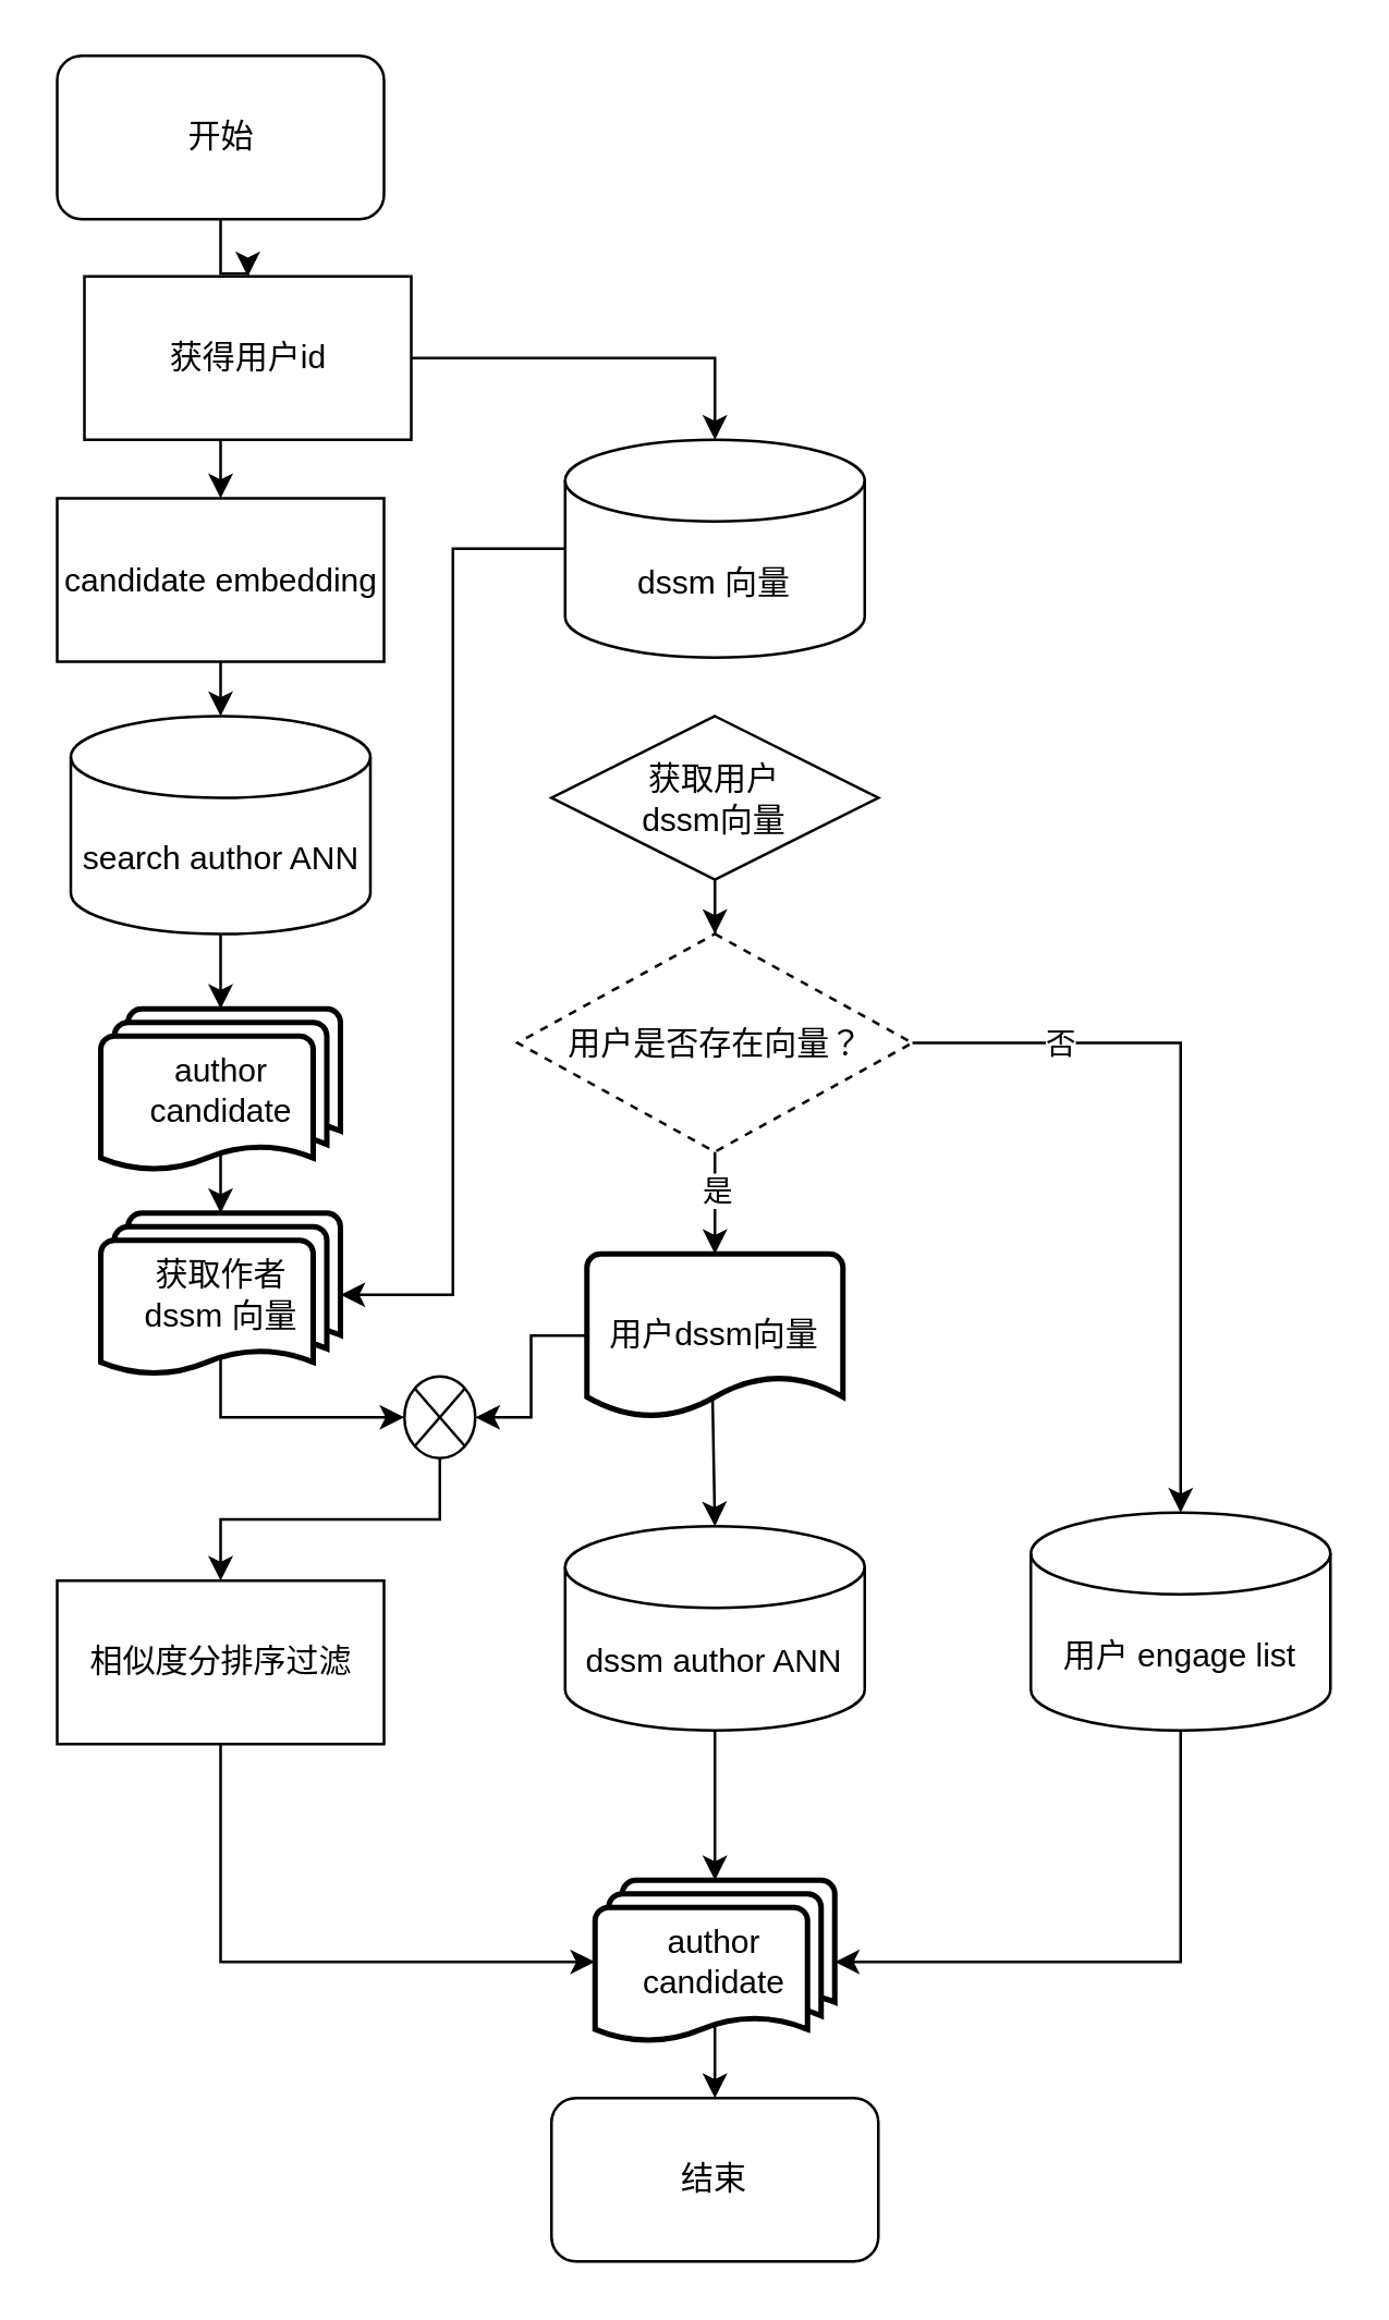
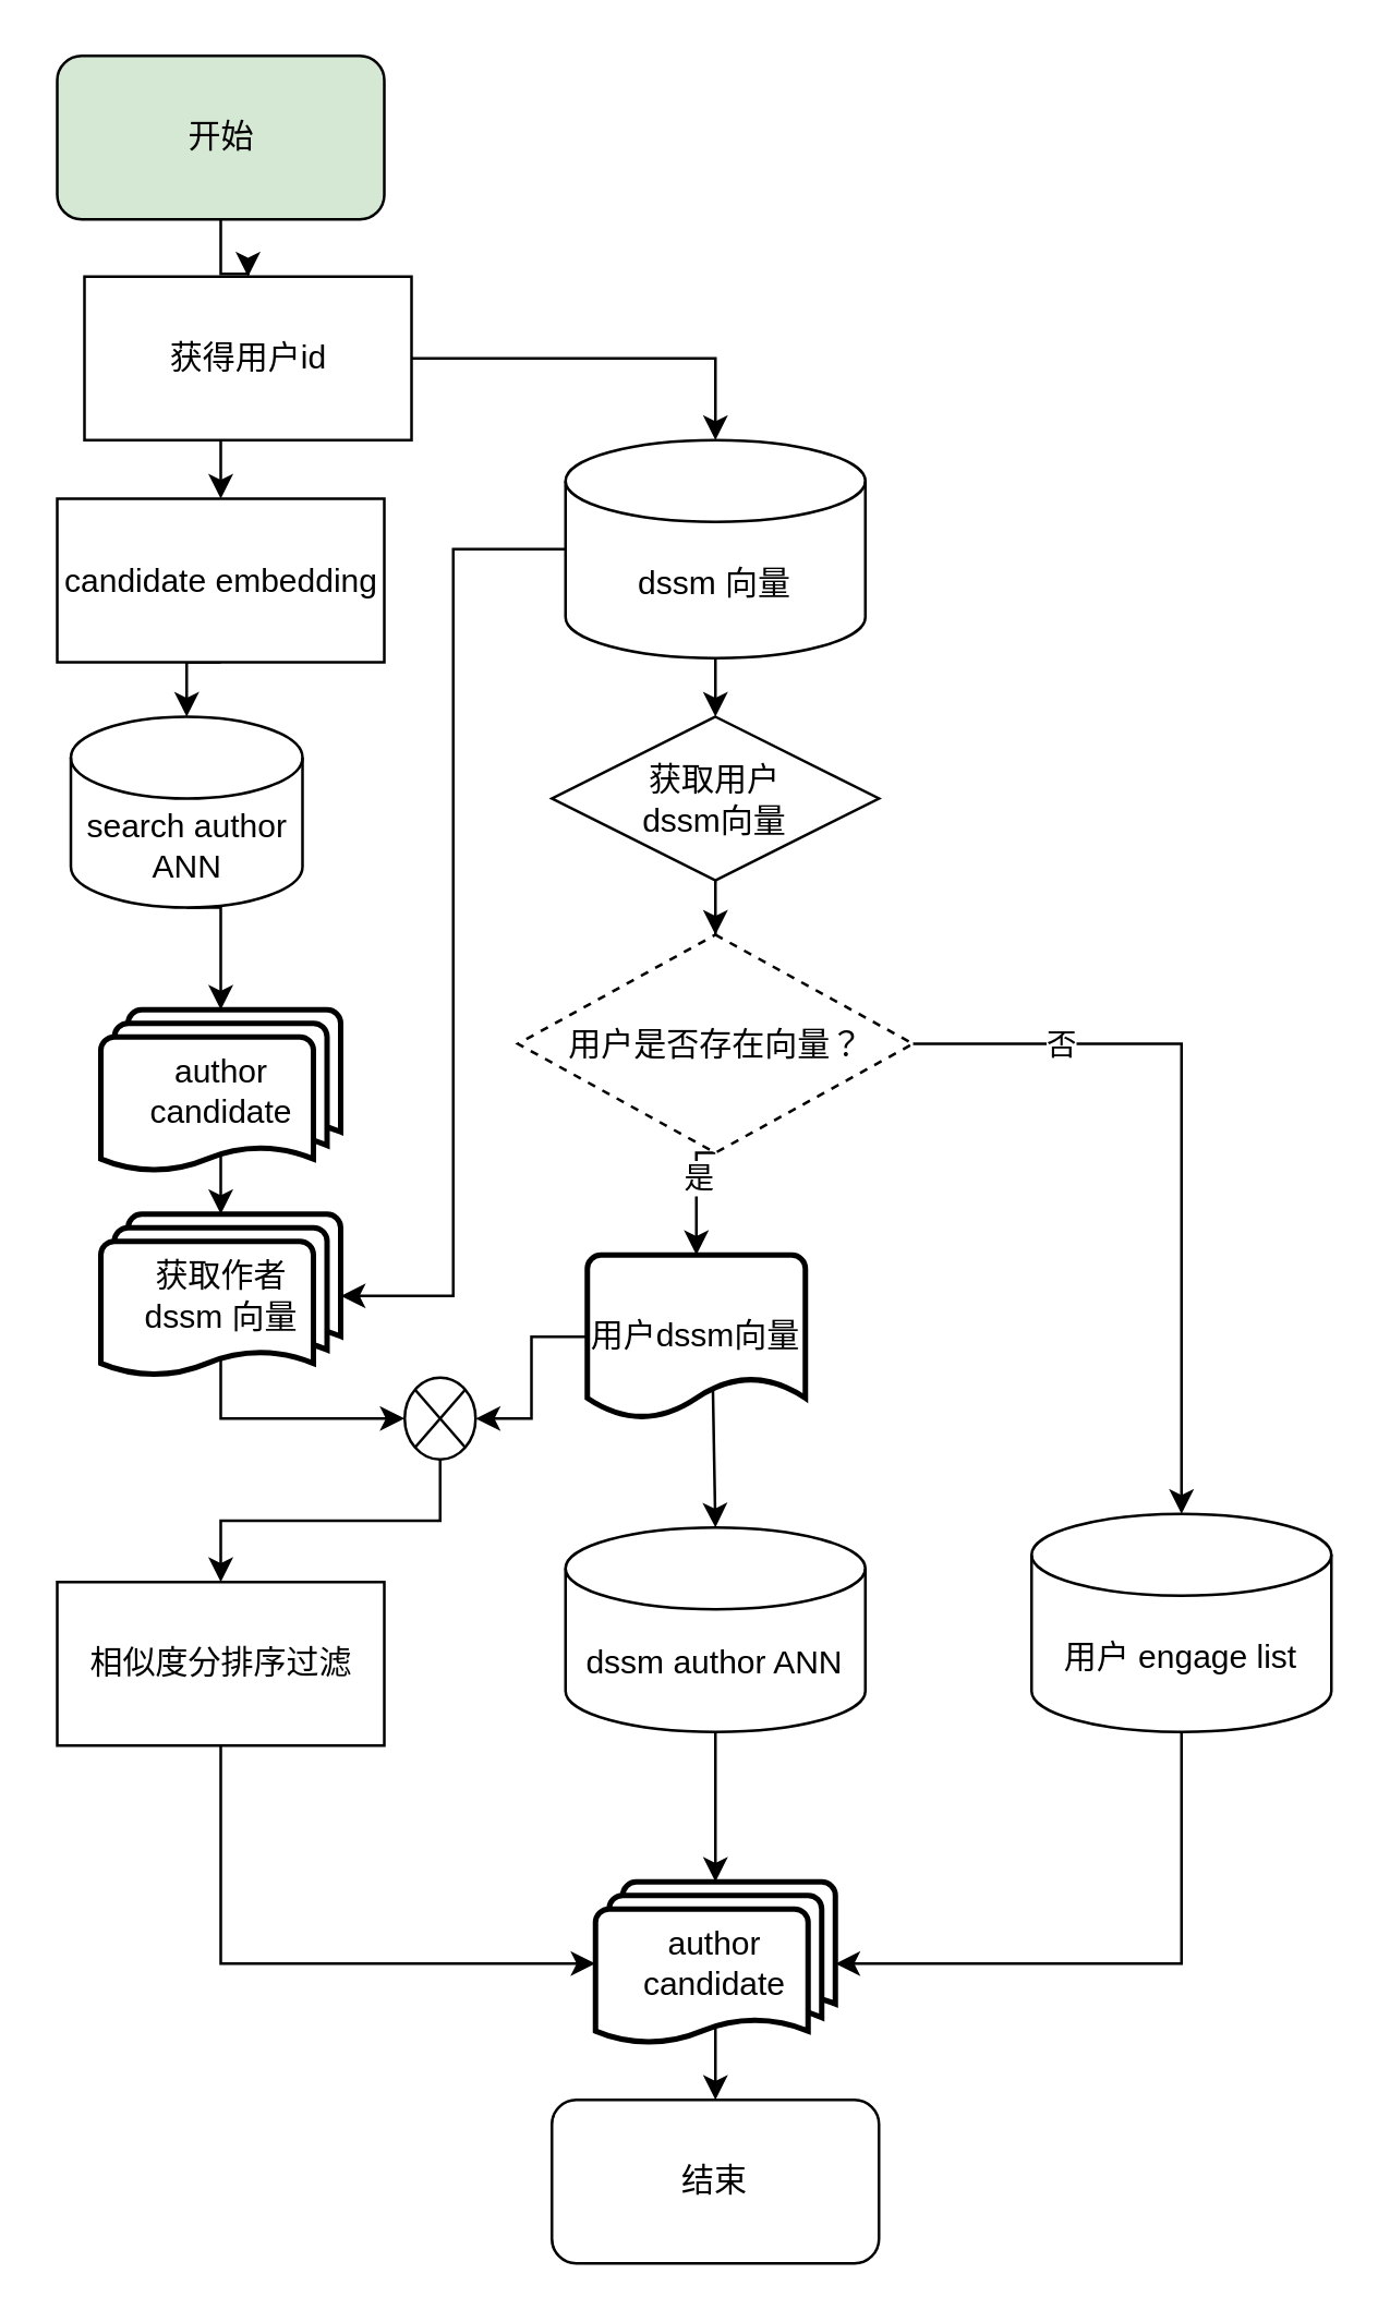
  <mxCell id="0" />
  <mxCell id="1" parent="0" />
  <mxCell id="2" style="edgeStyle=orthogonalEdgeStyle;rounded=0;orthogonalLoop=1;jettySize=auto;html=1;exitX=0.5;exitY=1;exitDx=0;exitDy=0;" edge="1" parent="1" source="3" target="13"><mxGeometry relative="1" as="geometry" /></mxCell>
- <mxCell id="3" value="开始" style="rounded=1;whiteSpace=wrap;html=1;" vertex="1" parent="1"><mxGeometry x="20.5" y="20" width="120" height="60" as="geometry" /></mxCell>
+ <mxCell id="3" value="开始" style="rounded=1;whiteSpace=wrap;html=1;fillColor=#d5e8d4;" vertex="1" parent="1"><mxGeometry x="20.5" y="20" width="120" height="60" as="geometry" /></mxCell>
  <mxCell id="4" style="edgeStyle=orthogonalEdgeStyle;rounded=0;orthogonalLoop=1;jettySize=auto;html=1;exitX=0.5;exitY=1;exitDx=0;exitDy=0;exitPerimeter=0;entryX=1;entryY=0.5;entryDx=0;entryDy=0;entryPerimeter=0;" edge="1" parent="1" source="5" target="38"><mxGeometry relative="1" as="geometry" /></mxCell>
  <mxCell id="5" value="用户 engage list" style="shape=cylinder3;whiteSpace=wrap;html=1;boundedLbl=1;backgroundOutline=1;size=15;" vertex="1" parent="1"><mxGeometry x="378" y="555" width="110" height="80" as="geometry" /></mxCell>
  <mxCell id="6" style="edgeStyle=orthogonalEdgeStyle;rounded=0;orthogonalLoop=1;jettySize=auto;html=1;exitX=1;exitY=0.5;exitDx=0;exitDy=0;entryX=0.5;entryY=0;entryDx=0;entryDy=0;entryPerimeter=0;" edge="1" parent="1" source="10" target="5"><mxGeometry relative="1" as="geometry" /></mxCell>
  <mxCell id="7" value="否" style="edgeLabel;html=1;align=center;verticalAlign=middle;resizable=0;points=[];" vertex="1" connectable="0" parent="6"><mxGeometry x="-0.347" y="-18" relative="1" as="geometry"><mxPoint x="-34.5" y="-18" as="offset" /></mxGeometry></mxCell>
  <mxCell id="8" style="edgeStyle=orthogonalEdgeStyle;rounded=0;orthogonalLoop=1;jettySize=auto;html=1;exitX=0.5;exitY=1;exitDx=0;exitDy=0;entryX=0.5;entryY=0;entryDx=0;entryDy=0;entryPerimeter=0;" edge="1" parent="1" source="10" target="36"><mxGeometry relative="1" as="geometry" /></mxCell>
  <mxCell id="9" value="是" style="edgeLabel;html=1;align=center;verticalAlign=middle;resizable=0;points=[];" vertex="1" connectable="0" parent="8"><mxGeometry x="-0.275" relative="1" as="geometry"><mxPoint as="offset" /></mxGeometry></mxCell>
  <mxCell id="10" value="用户是否存在向量？" style="rhombus;whiteSpace=wrap;html=1;dashed=1;" vertex="1" parent="1"><mxGeometry x="189.5" y="342.5" width="145" height="80" as="geometry" /></mxCell>
  <mxCell id="11" style="edgeStyle=orthogonalEdgeStyle;rounded=0;orthogonalLoop=1;jettySize=auto;html=1;exitX=0.5;exitY=1;exitDx=0;exitDy=0;entryX=0.5;entryY=0;entryDx=0;entryDy=0;" edge="1" parent="1" source="13" target="16"><mxGeometry relative="1" as="geometry"><mxPoint x="80.5" y="200" as="targetPoint" /></mxGeometry></mxCell>
  <mxCell id="12" style="edgeStyle=orthogonalEdgeStyle;rounded=0;orthogonalLoop=1;jettySize=auto;html=1;exitX=1;exitY=0.5;exitDx=0;exitDy=0;entryX=0.5;entryY=0;entryDx=0;entryDy=0;entryPerimeter=0;" edge="1" parent="1" source="13" target="25"><mxGeometry relative="1" as="geometry" /></mxCell>
  <mxCell id="13" value="获得用户id" style="rounded=0;whiteSpace=wrap;html=1;" vertex="1" parent="1"><mxGeometry x="30.5" y="101" width="120" height="60" as="geometry" /></mxCell>
  <mxCell id="14" value="结束" style="rounded=1;whiteSpace=wrap;html=1;" vertex="1" parent="1"><mxGeometry x="202" y="770" width="120" height="60" as="geometry" /></mxCell>
  <mxCell id="15" style="edgeStyle=orthogonalEdgeStyle;rounded=0;orthogonalLoop=1;jettySize=auto;html=1;exitX=0.5;exitY=1;exitDx=0;exitDy=0;entryX=0.5;entryY=0;entryDx=0;entryDy=0;entryPerimeter=0;" edge="1" parent="1" source="16" target="18"><mxGeometry relative="1" as="geometry" /></mxCell>
  <mxCell id="16" value="candidate embedding" style="rounded=0;whiteSpace=wrap;html=1;" vertex="1" parent="1"><mxGeometry x="20.5" y="182.5" width="120" height="60" as="geometry" /></mxCell>
  <mxCell id="17" style="edgeStyle=orthogonalEdgeStyle;rounded=0;orthogonalLoop=1;jettySize=auto;html=1;exitX=0.5;exitY=1;exitDx=0;exitDy=0;exitPerimeter=0;entryX=0.5;entryY=0;entryDx=0;entryDy=0;entryPerimeter=0;" edge="1" parent="1" source="18" target="20"><mxGeometry relative="1" as="geometry" /></mxCell>
- <mxCell id="18" value="search author ANN" style="shape=cylinder3;whiteSpace=wrap;html=1;boundedLbl=1;backgroundOutline=1;size=15;" vertex="1" parent="1"><mxGeometry x="25.5" y="262.5" width="110" height="80" as="geometry" /></mxCell>
+ <mxCell id="18" value="search author ANN" style="shape=cylinder3;whiteSpace=wrap;html=1;boundedLbl=1;backgroundOutline=1;size=15;" vertex="1" parent="1"><mxGeometry x="25.5" y="262.5" width="85" height="70" as="geometry" /></mxCell>
  <mxCell id="19" style="edgeStyle=orthogonalEdgeStyle;rounded=0;orthogonalLoop=1;jettySize=auto;html=1;exitX=0.5;exitY=0.88;exitDx=0;exitDy=0;exitPerimeter=0;entryX=0.5;entryY=0;entryDx=0;entryDy=0;entryPerimeter=0;" edge="1" parent="1" source="20" target="22"><mxGeometry relative="1" as="geometry" /></mxCell>
  <mxCell id="20" value="author candidate" style="strokeWidth=2;html=1;shape=mxgraph.flowchart.multi-document;whiteSpace=wrap;" vertex="1" parent="1"><mxGeometry x="36.5" y="370" width="88" height="60" as="geometry" /></mxCell>
  <mxCell id="21" style="edgeStyle=orthogonalEdgeStyle;rounded=0;orthogonalLoop=1;jettySize=auto;html=1;exitX=0.5;exitY=0.88;exitDx=0;exitDy=0;exitPerimeter=0;entryX=0;entryY=0.5;entryDx=0;entryDy=0;entryPerimeter=0;" edge="1" parent="1" source="22" target="27"><mxGeometry relative="1" as="geometry"><Array as="points"><mxPoint x="81" y="520" /></Array></mxGeometry></mxCell>
  <mxCell id="22" value="获取作者&lt;br&gt;dssm 向量" style="strokeWidth=2;html=1;shape=mxgraph.flowchart.multi-document;whiteSpace=wrap;" vertex="1" parent="1"><mxGeometry x="36.5" y="445" width="88" height="60" as="geometry" /></mxCell>
  <mxCell id="23" style="edgeStyle=orthogonalEdgeStyle;rounded=0;orthogonalLoop=1;jettySize=auto;html=1;exitX=0;exitY=0.5;exitDx=0;exitDy=0;exitPerimeter=0;entryX=1;entryY=0.5;entryDx=0;entryDy=0;entryPerimeter=0;" edge="1" parent="1" source="25" target="22"><mxGeometry relative="1" as="geometry" /></mxCell>
+ <mxCell id="24" style="edgeStyle=orthogonalEdgeStyle;rounded=0;orthogonalLoop=1;jettySize=auto;html=1;exitX=0.5;exitY=1;exitDx=0;exitDy=0;exitPerimeter=0;entryX=0.5;entryY=0;entryDx=0;entryDy=0;" edge="1" parent="1" source="25" target="31"><mxGeometry relative="1" as="geometry" /></mxCell>
  <mxCell id="25" value="dssm 向量" style="shape=cylinder3;whiteSpace=wrap;html=1;boundedLbl=1;backgroundOutline=1;size=15;" vertex="1" parent="1"><mxGeometry x="207" y="161" width="110" height="80" as="geometry" /></mxCell>
  <mxCell id="26" style="edgeStyle=orthogonalEdgeStyle;rounded=0;orthogonalLoop=1;jettySize=auto;html=1;exitX=0.5;exitY=1;exitDx=0;exitDy=0;exitPerimeter=0;" edge="1" parent="1" source="27" target="29"><mxGeometry relative="1" as="geometry" /></mxCell>
  <mxCell id="27" value="" style="verticalLabelPosition=bottom;verticalAlign=top;html=1;shape=mxgraph.flowchart.or;" vertex="1" parent="1"><mxGeometry x="148" y="505" width="26" height="30" as="geometry" /></mxCell>
  <mxCell id="28" style="edgeStyle=orthogonalEdgeStyle;rounded=0;orthogonalLoop=1;jettySize=auto;html=1;exitX=0.5;exitY=1;exitDx=0;exitDy=0;entryX=0;entryY=0.5;entryDx=0;entryDy=0;entryPerimeter=0;" edge="1" parent="1" source="29" target="38"><mxGeometry relative="1" as="geometry" /></mxCell>
  <mxCell id="29" value="相似度分排序过滤" style="rounded=0;whiteSpace=wrap;html=1;" vertex="1" parent="1"><mxGeometry x="20.5" y="580" width="120" height="60" as="geometry" /></mxCell>
  <mxCell id="30" style="edgeStyle=orthogonalEdgeStyle;rounded=0;orthogonalLoop=1;jettySize=auto;html=1;exitX=0.5;exitY=1;exitDx=0;exitDy=0;" edge="1" parent="1" source="31" target="10"><mxGeometry relative="1" as="geometry" /></mxCell>
  <mxCell id="31" value="获取用户&lt;br&gt;dssm向量" style="rhombus;whiteSpace=wrap;html=1;" vertex="1" parent="1"><mxGeometry x="202" y="262.5" width="120" height="60" as="geometry" /></mxCell>
  <mxCell id="32" style="edgeStyle=orthogonalEdgeStyle;rounded=0;orthogonalLoop=1;jettySize=auto;html=1;exitX=0.5;exitY=1;exitDx=0;exitDy=0;exitPerimeter=0;entryX=0.5;entryY=0;entryDx=0;entryDy=0;entryPerimeter=0;" edge="1" parent="1" source="33" target="38"><mxGeometry relative="1" as="geometry" /></mxCell>
  <mxCell id="33" value="dssm author ANN" style="shape=cylinder3;whiteSpace=wrap;html=1;boundedLbl=1;backgroundOutline=1;size=15;" vertex="1" parent="1"><mxGeometry x="207" y="560" width="110" height="75" as="geometry" /></mxCell>
  <mxCell id="34" style="edgeStyle=orthogonalEdgeStyle;rounded=0;orthogonalLoop=1;jettySize=auto;html=1;entryX=1;entryY=0.5;entryDx=0;entryDy=0;entryPerimeter=0;" edge="1" parent="1" source="36" target="27"><mxGeometry relative="1" as="geometry" /></mxCell>
  <mxCell id="35" style="edgeStyle=orthogonalEdgeStyle;rounded=0;orthogonalLoop=1;jettySize=auto;html=1;exitX=1;exitY=0.75;exitDx=0;exitDy=0;exitPerimeter=0;entryX=0.5;entryY=0;entryDx=0;entryDy=0;entryPerimeter=0;" edge="1" parent="1" source="36" target="33"><mxGeometry relative="1" as="geometry"><Array as="points"><mxPoint x="261" y="505" /></Array></mxGeometry></mxCell>
- <mxCell id="36" value="用户dssm向量" style="strokeWidth=2;html=1;shape=mxgraph.flowchart.document2;whiteSpace=wrap;size=0.25;" vertex="1" parent="1"><mxGeometry x="215" y="460" width="94" height="60" as="geometry" /></mxCell>
+ <mxCell id="36" value="用户dssm向量" style="strokeWidth=2;html=1;shape=mxgraph.flowchart.document2;whiteSpace=wrap;size=0.25;" vertex="1" parent="1"><mxGeometry x="215" y="460" width="80" height="60" as="geometry" /></mxCell>
  <mxCell id="37" style="edgeStyle=orthogonalEdgeStyle;rounded=0;orthogonalLoop=1;jettySize=auto;html=1;exitX=0.5;exitY=0.88;exitDx=0;exitDy=0;exitPerimeter=0;entryX=0.5;entryY=0;entryDx=0;entryDy=0;" edge="1" parent="1" source="38" target="14"><mxGeometry relative="1" as="geometry" /></mxCell>
  <mxCell id="38" value="author candidate" style="strokeWidth=2;html=1;shape=mxgraph.flowchart.multi-document;whiteSpace=wrap;" vertex="1" parent="1"><mxGeometry x="218" y="690" width="88" height="60" as="geometry" /></mxCell>
